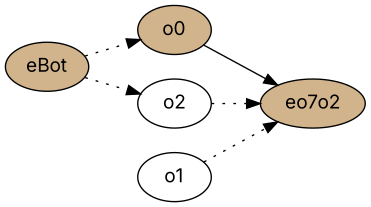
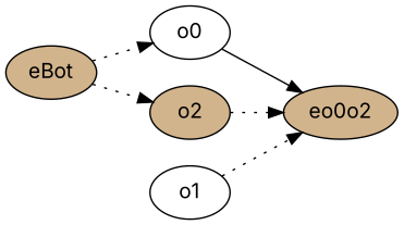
  strict digraph {
    fontname=Inter
    rankdir=LR
    node [fillcolor=white fontname=Inter style=filled]
    edge [fontname=Inter style=dotted]
-   o0 [fillcolor=tan]
+   o0
    eBot [fillcolor=tan]
-   o2
+   o2 [fillcolor=tan]
    o1
-   eo0o2 [fillcolor=tan label=eo7o2]
+   eo0o2 [fillcolor=tan]
    o0 -> eo0o2 [style=solid]
    eBot -> o0
    eBot -> o2
    o2 -> eo0o2
    o1 -> eo0o2
  }
